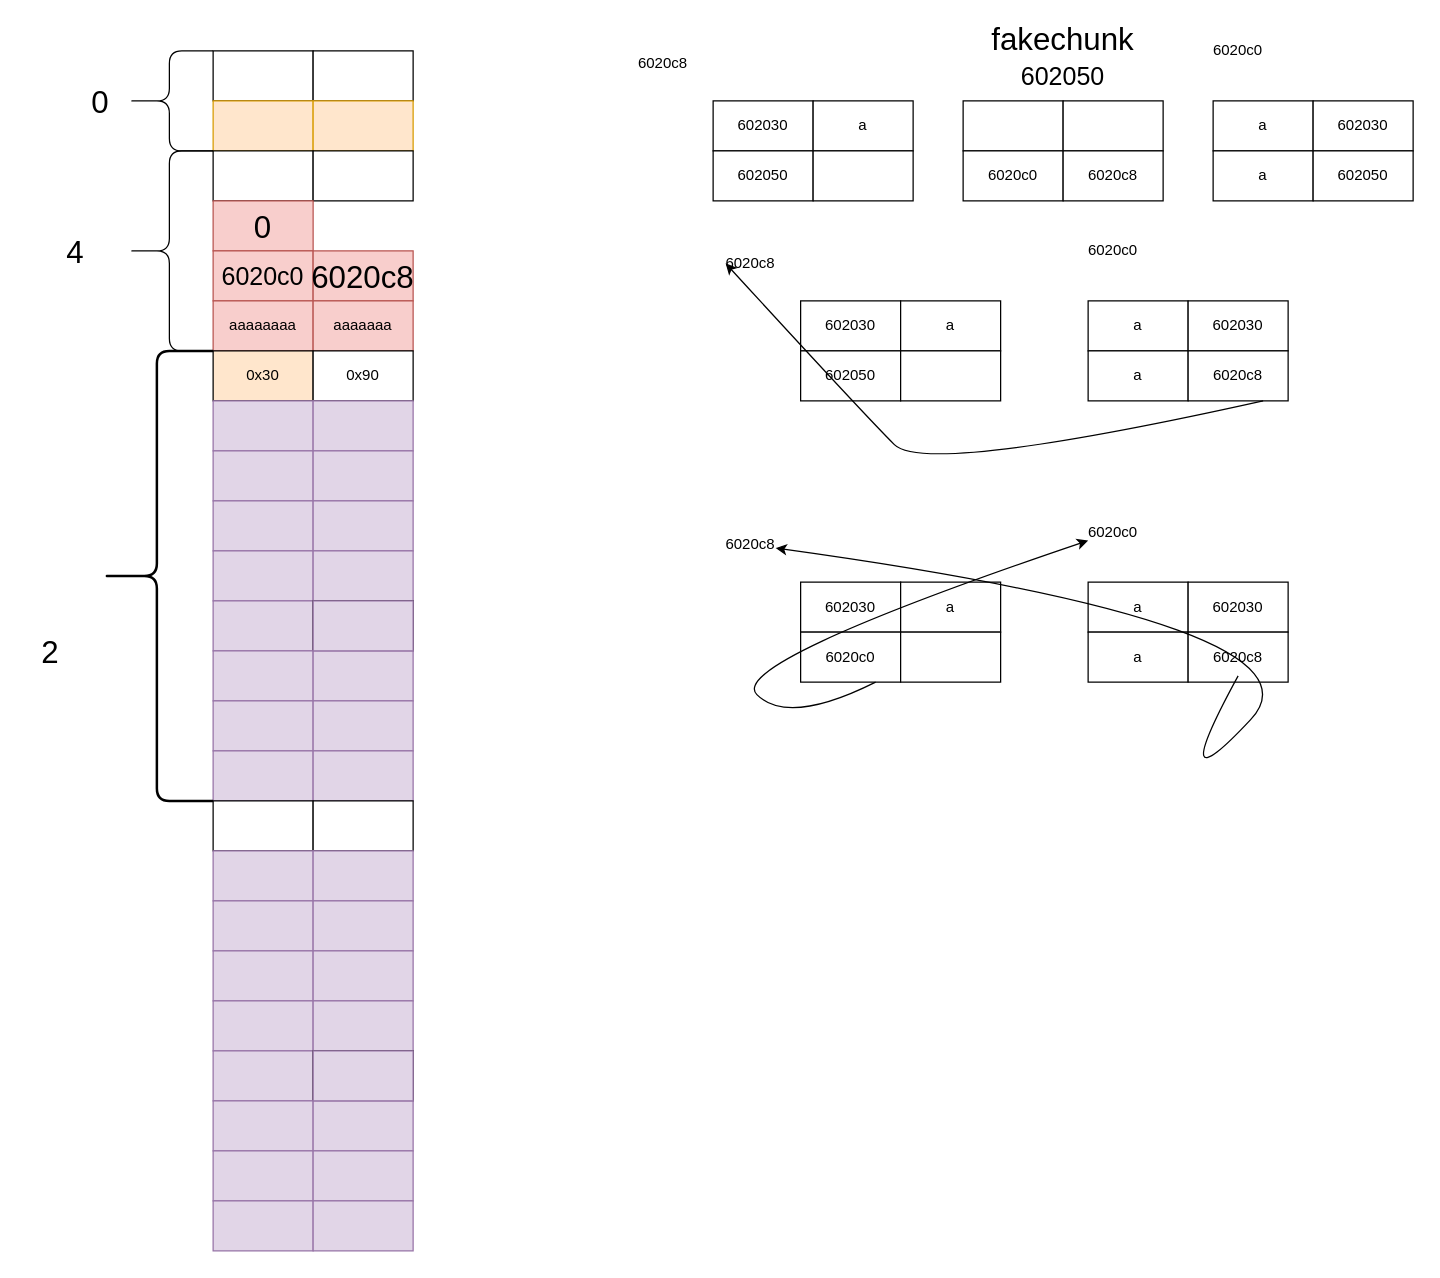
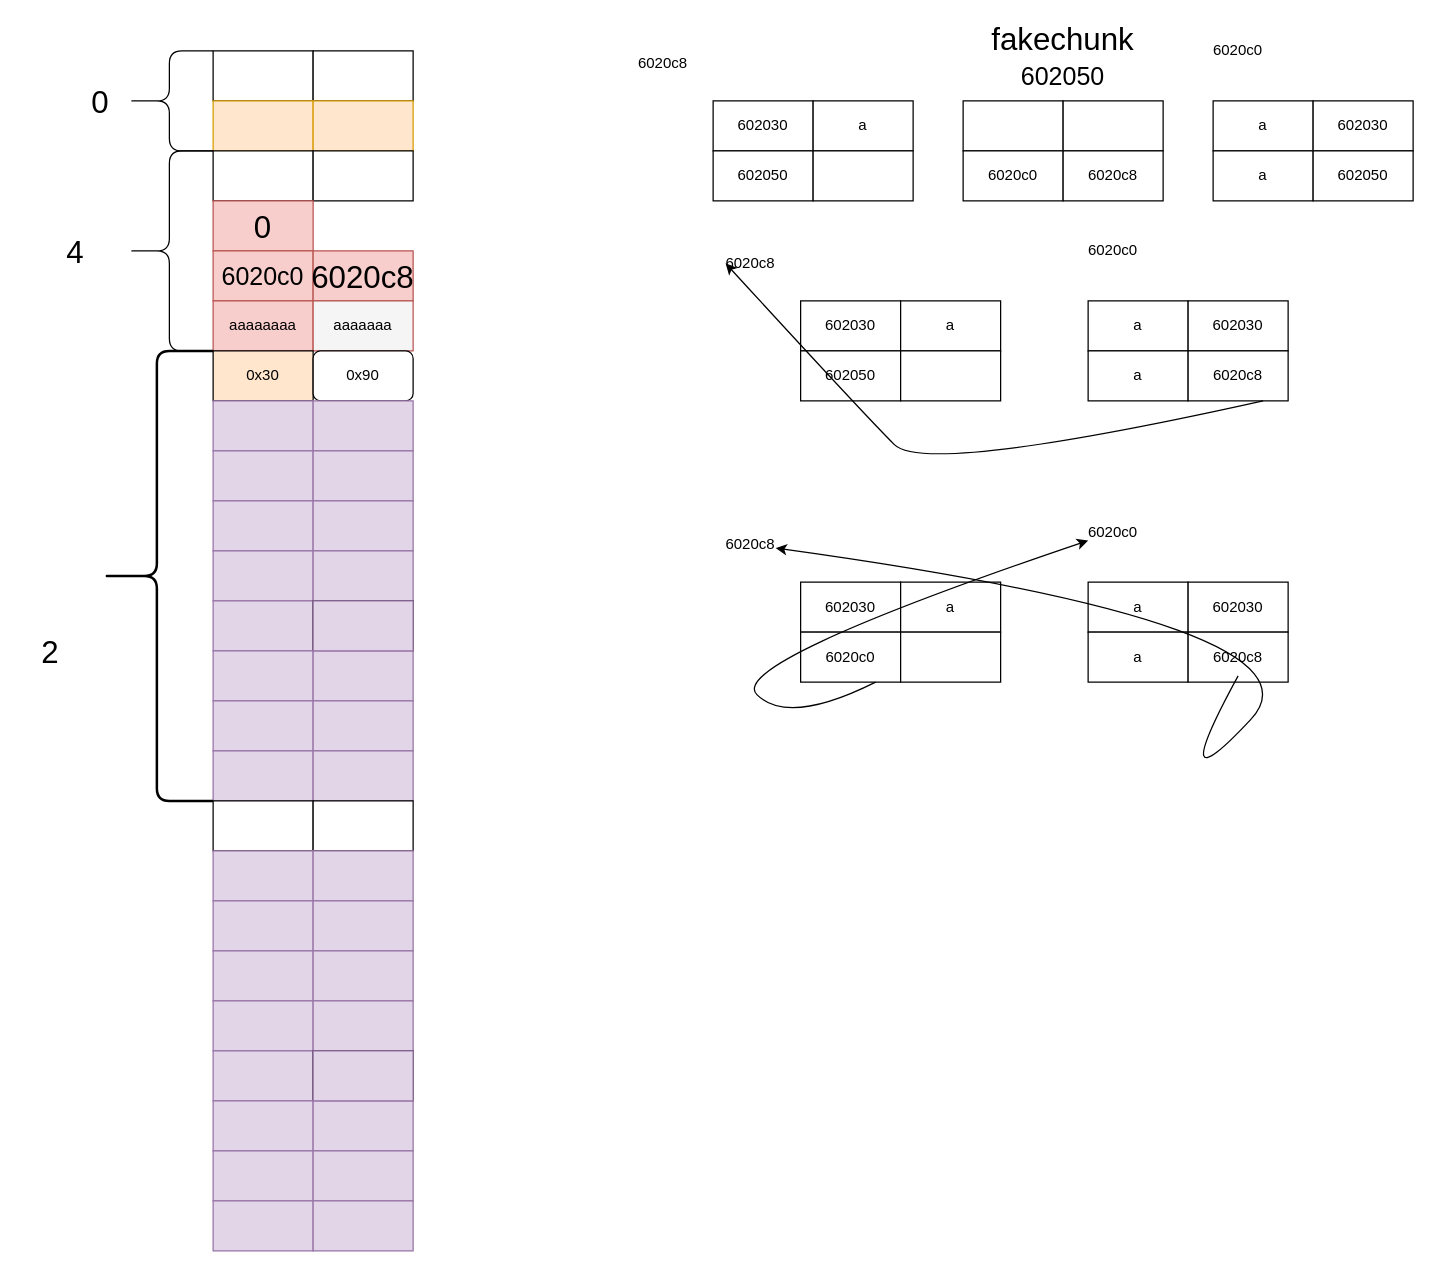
  <mxCell id="0" />
  <mxCell id="1" parent="0" />
  <mxCell id="2" value="" style="rounded=0;whiteSpace=wrap;html=1;" vertex="1" parent="1"><mxGeometry x="170" y="40" width="80" height="40" as="geometry" /></mxCell>
  <mxCell id="3" value="" style="rounded=0;whiteSpace=wrap;html=1;" vertex="1" parent="1"><mxGeometry x="250" y="40" width="80" height="40" as="geometry" /></mxCell>
  <mxCell id="4" value="" style="rounded=0;whiteSpace=wrap;html=1;fillColor=#ffe6cc;strokeColor=#d79b00;" vertex="1" parent="1"><mxGeometry x="170" y="80" width="80" height="40" as="geometry" /></mxCell>
  <mxCell id="5" value="" style="rounded=0;whiteSpace=wrap;html=1;fillColor=#ffe6cc;strokeColor=#d79b00;" vertex="1" parent="1"><mxGeometry x="250" y="80" width="80" height="40" as="geometry" /></mxCell>
  <mxCell id="6" value="" style="rounded=0;whiteSpace=wrap;html=1;" vertex="1" parent="1"><mxGeometry x="170" y="120" width="80" height="40" as="geometry" /></mxCell>
  <mxCell id="7" value="" style="rounded=0;whiteSpace=wrap;html=1;" vertex="1" parent="1"><mxGeometry x="250" y="120" width="80" height="40" as="geometry" /></mxCell>
  <mxCell id="8" value="&lt;font style=&quot;font-size: 25px&quot;&gt;0&lt;/font&gt;" style="rounded=0;whiteSpace=wrap;html=1;fillColor=#f8cecc;strokeColor=#b85450;" vertex="1" parent="1"><mxGeometry x="170" y="160" width="80" height="40" as="geometry" /></mxCell>
  <mxCell id="9" value="&lt;font style=&quot;font-size: 20px&quot;&gt;6020c0&lt;/font&gt;" style="rounded=0;whiteSpace=wrap;html=1;fillColor=#f8cecc;strokeColor=#b85450;" vertex="1" parent="1"><mxGeometry x="170" y="200" width="80" height="40" as="geometry" /></mxCell>
  <mxCell id="10" value="&lt;font style=&quot;font-size: 25px&quot;&gt;6020c8&lt;/font&gt;" style="rounded=0;whiteSpace=wrap;html=1;fillColor=#f8cecc;strokeColor=#b85450;" vertex="1" parent="1"><mxGeometry x="250" y="200" width="80" height="40" as="geometry" /></mxCell>
  <mxCell id="11" value="aaaaaaaa" style="rounded=0;whiteSpace=wrap;html=1;fillColor=#f8cecc;strokeColor=#b85450;" vertex="1" parent="1"><mxGeometry x="170" y="240" width="80" height="40" as="geometry" /></mxCell>
- <mxCell id="12" value="aaaaaaa" style="rounded=0;whiteSpace=wrap;html=1;fillColor=#f8cecc;strokeColor=#b85450;" vertex="1" parent="1"><mxGeometry x="250" y="240" width="80" height="40" as="geometry" /></mxCell>
+ <mxCell id="12" value="aaaaaaa" style="rounded=0;whiteSpace=wrap;html=1;fillColor=#f5f5f5;strokeColor=#b85450;" vertex="1" parent="1"><mxGeometry x="250" y="240" width="80" height="40" as="geometry" /></mxCell>
  <mxCell id="13" value="0x30" style="rounded=0;whiteSpace=wrap;html=1;fillColor=#ffe6cc;" vertex="1" parent="1"><mxGeometry x="170" y="280" width="80" height="40" as="geometry" /></mxCell>
- <mxCell id="14" value="0x90" style="rounded=0;whiteSpace=wrap;html=1;" vertex="1" parent="1"><mxGeometry x="250" y="280" width="80" height="40" as="geometry" /></mxCell>
+ <mxCell id="14" value="0x90" style="whiteSpace=wrap;html=1;rounded=1;" vertex="1" parent="1"><mxGeometry x="250" y="280" width="80" height="40" as="geometry" /></mxCell>
  <mxCell id="15" value="" style="rounded=0;whiteSpace=wrap;html=1;fillColor=#e1d5e7;strokeColor=#9673a6;" vertex="1" parent="1"><mxGeometry x="170" y="320" width="80" height="40" as="geometry" /></mxCell>
  <mxCell id="16" value="" style="rounded=0;whiteSpace=wrap;html=1;fillColor=#e1d5e7;strokeColor=#9673a6;" vertex="1" parent="1"><mxGeometry x="250" y="320" width="80" height="40" as="geometry" /></mxCell>
  <mxCell id="17" value="" style="rounded=0;whiteSpace=wrap;html=1;fillColor=#e1d5e7;strokeColor=#9673a6;" vertex="1" parent="1"><mxGeometry x="170" y="360" width="80" height="40" as="geometry" /></mxCell>
  <mxCell id="18" value="" style="rounded=0;whiteSpace=wrap;html=1;fillColor=#e1d5e7;strokeColor=#9673a6;" vertex="1" parent="1"><mxGeometry x="250" y="360" width="80" height="40" as="geometry" /></mxCell>
  <mxCell id="19" value="" style="rounded=0;whiteSpace=wrap;html=1;fillColor=#e1d5e7;strokeColor=#9673a6;" vertex="1" parent="1"><mxGeometry x="170" y="400" width="80" height="40" as="geometry" /></mxCell>
  <mxCell id="20" value="" style="rounded=0;whiteSpace=wrap;html=1;fillColor=#e1d5e7;strokeColor=#9673a6;" vertex="1" parent="1"><mxGeometry x="250" y="400" width="80" height="40" as="geometry" /></mxCell>
  <mxCell id="21" value="" style="rounded=0;whiteSpace=wrap;html=1;fillColor=#e1d5e7;strokeColor=#9673a6;" vertex="1" parent="1"><mxGeometry x="170" y="440" width="80" height="40" as="geometry" /></mxCell>
  <mxCell id="22" value="" style="rounded=0;whiteSpace=wrap;html=1;fillColor=#e1d5e7;strokeColor=#9673a6;" vertex="1" parent="1"><mxGeometry x="250" y="440" width="80" height="40" as="geometry" /></mxCell>
  <mxCell id="23" value="" style="rounded=0;whiteSpace=wrap;html=1;fillColor=#e1d5e7;strokeColor=#9673a6;" vertex="1" parent="1"><mxGeometry x="170" y="480" width="80" height="40" as="geometry" /></mxCell>
  <mxCell id="24" value="" style="rounded=0;whiteSpace=wrap;html=1;" vertex="1" parent="1"><mxGeometry x="250" y="480" width="80" height="40" as="geometry" /></mxCell>
  <mxCell id="25" value="" style="rounded=0;whiteSpace=wrap;html=1;fillColor=#e1d5e7;strokeColor=#9673a6;" vertex="1" parent="1"><mxGeometry x="170" y="520" width="80" height="40" as="geometry" /></mxCell>
  <mxCell id="26" value="" style="rounded=0;whiteSpace=wrap;html=1;fillColor=#e1d5e7;strokeColor=#9673a6;" vertex="1" parent="1"><mxGeometry x="250" y="520" width="80" height="40" as="geometry" /></mxCell>
  <mxCell id="27" value="" style="rounded=0;whiteSpace=wrap;html=1;fillColor=#e1d5e7;strokeColor=#9673a6;" vertex="1" parent="1"><mxGeometry x="170" y="560" width="80" height="40" as="geometry" /></mxCell>
  <mxCell id="28" value="" style="rounded=0;whiteSpace=wrap;html=1;fillColor=#e1d5e7;strokeColor=#9673a6;" vertex="1" parent="1"><mxGeometry x="250" y="560" width="80" height="40" as="geometry" /></mxCell>
  <mxCell id="29" value="" style="rounded=0;whiteSpace=wrap;html=1;fillColor=#e1d5e7;strokeColor=#9673a6;" vertex="1" parent="1"><mxGeometry x="170" y="600" width="80" height="40" as="geometry" /></mxCell>
  <mxCell id="30" value="" style="rounded=0;whiteSpace=wrap;html=1;fillColor=#e1d5e7;strokeColor=#9673a6;" vertex="1" parent="1"><mxGeometry x="250" y="600" width="80" height="40" as="geometry" /></mxCell>
  <mxCell id="31" value="" style="rounded=0;whiteSpace=wrap;html=1;" vertex="1" parent="1"><mxGeometry x="170" y="640" width="80" height="40" as="geometry" /></mxCell>
  <mxCell id="32" value="" style="rounded=0;whiteSpace=wrap;html=1;" vertex="1" parent="1"><mxGeometry x="250" y="640" width="80" height="40" as="geometry" /></mxCell>
  <mxCell id="33" value="" style="rounded=0;whiteSpace=wrap;html=1;fillColor=#e1d5e7;strokeColor=#9673a6;" vertex="1" parent="1"><mxGeometry x="250" y="480" width="80" height="40" as="geometry" /></mxCell>
  <mxCell id="34" value="" style="rounded=0;whiteSpace=wrap;html=1;fillColor=#e1d5e7;strokeColor=#9673a6;" vertex="1" parent="1"><mxGeometry x="170" y="680" width="80" height="40" as="geometry" /></mxCell>
  <mxCell id="35" value="" style="rounded=0;whiteSpace=wrap;html=1;fillColor=#e1d5e7;strokeColor=#9673a6;" vertex="1" parent="1"><mxGeometry x="250" y="680" width="80" height="40" as="geometry" /></mxCell>
  <mxCell id="36" value="" style="rounded=0;whiteSpace=wrap;html=1;fillColor=#e1d5e7;strokeColor=#9673a6;" vertex="1" parent="1"><mxGeometry x="170" y="720" width="80" height="40" as="geometry" /></mxCell>
  <mxCell id="37" value="" style="rounded=0;whiteSpace=wrap;html=1;fillColor=#e1d5e7;strokeColor=#9673a6;" vertex="1" parent="1"><mxGeometry x="250" y="720" width="80" height="40" as="geometry" /></mxCell>
  <mxCell id="38" value="" style="rounded=0;whiteSpace=wrap;html=1;fillColor=#e1d5e7;strokeColor=#9673a6;" vertex="1" parent="1"><mxGeometry x="170" y="760" width="80" height="40" as="geometry" /></mxCell>
  <mxCell id="39" value="" style="rounded=0;whiteSpace=wrap;html=1;fillColor=#e1d5e7;strokeColor=#9673a6;" vertex="1" parent="1"><mxGeometry x="250" y="760" width="80" height="40" as="geometry" /></mxCell>
  <mxCell id="40" value="" style="rounded=0;whiteSpace=wrap;html=1;fillColor=#e1d5e7;strokeColor=#9673a6;" vertex="1" parent="1"><mxGeometry x="170" y="800" width="80" height="40" as="geometry" /></mxCell>
  <mxCell id="41" value="" style="rounded=0;whiteSpace=wrap;html=1;fillColor=#e1d5e7;strokeColor=#9673a6;" vertex="1" parent="1"><mxGeometry x="250" y="800" width="80" height="40" as="geometry" /></mxCell>
  <mxCell id="42" value="" style="rounded=0;whiteSpace=wrap;html=1;fillColor=#e1d5e7;strokeColor=#9673a6;" vertex="1" parent="1"><mxGeometry x="170" y="840" width="80" height="40" as="geometry" /></mxCell>
  <mxCell id="43" value="" style="rounded=0;whiteSpace=wrap;html=1;" vertex="1" parent="1"><mxGeometry x="250" y="840" width="80" height="40" as="geometry" /></mxCell>
  <mxCell id="44" value="" style="rounded=0;whiteSpace=wrap;html=1;fillColor=#e1d5e7;strokeColor=#9673a6;" vertex="1" parent="1"><mxGeometry x="170" y="880" width="80" height="40" as="geometry" /></mxCell>
  <mxCell id="45" value="" style="rounded=0;whiteSpace=wrap;html=1;fillColor=#e1d5e7;strokeColor=#9673a6;" vertex="1" parent="1"><mxGeometry x="250" y="880" width="80" height="40" as="geometry" /></mxCell>
  <mxCell id="46" value="" style="rounded=0;whiteSpace=wrap;html=1;fillColor=#e1d5e7;strokeColor=#9673a6;" vertex="1" parent="1"><mxGeometry x="170" y="920" width="80" height="40" as="geometry" /></mxCell>
  <mxCell id="47" value="" style="rounded=0;whiteSpace=wrap;html=1;fillColor=#e1d5e7;strokeColor=#9673a6;" vertex="1" parent="1"><mxGeometry x="250" y="920" width="80" height="40" as="geometry" /></mxCell>
  <mxCell id="48" value="" style="rounded=0;whiteSpace=wrap;html=1;fillColor=#e1d5e7;strokeColor=#9673a6;" vertex="1" parent="1"><mxGeometry x="170" y="960" width="80" height="40" as="geometry" /></mxCell>
  <mxCell id="49" value="" style="rounded=0;whiteSpace=wrap;html=1;fillColor=#e1d5e7;strokeColor=#9673a6;" vertex="1" parent="1"><mxGeometry x="250" y="960" width="80" height="40" as="geometry" /></mxCell>
  <mxCell id="50" value="" style="rounded=0;whiteSpace=wrap;html=1;fillColor=#e1d5e7;strokeColor=#9673a6;" vertex="1" parent="1"><mxGeometry x="250" y="840" width="80" height="40" as="geometry" /></mxCell>
  <mxCell id="51" value="" style="shape=curlyBracket;whiteSpace=wrap;html=1;rounded=1;" vertex="1" parent="1"><mxGeometry x="100" y="40" width="70" height="80" as="geometry" /></mxCell>
  <mxCell id="52" value="" style="shape=curlyBracket;whiteSpace=wrap;html=1;rounded=1;" vertex="1" parent="1"><mxGeometry x="100" y="120" width="70" height="160" as="geometry" /></mxCell>
  <mxCell id="53" value="&lt;font style=&quot;font-size: 25px&quot;&gt;0&lt;/font&gt;" style="text;html=1;strokeColor=none;fillColor=none;align=center;verticalAlign=middle;whiteSpace=wrap;rounded=0;" vertex="1" parent="1"><mxGeometry x="60" y="70" width="40" height="20" as="geometry" /></mxCell>
  <mxCell id="54" value="&lt;font style=&quot;font-size: 25px&quot;&gt;4&lt;/font&gt;" style="text;html=1;strokeColor=none;fillColor=none;align=center;verticalAlign=middle;whiteSpace=wrap;rounded=0;strokeWidth=10;" vertex="1" parent="1"><mxGeometry x="40" y="190" width="40" height="20" as="geometry" /></mxCell>
  <mxCell id="55" value="&lt;font style=&quot;font-size: 25px&quot;&gt;2&lt;/font&gt;" style="text;html=1;strokeColor=none;fillColor=none;align=center;verticalAlign=middle;whiteSpace=wrap;rounded=0;" vertex="1" parent="1"><mxGeometry x="20" y="510" width="40" height="20" as="geometry" /></mxCell>
  <mxCell id="56" value="" style="shape=curlyBracket;whiteSpace=wrap;html=1;rounded=1;strokeWidth=2;" vertex="1" parent="1"><mxGeometry x="80" y="280" width="90" height="360" as="geometry" /></mxCell>
  <mxCell id="57" value="602030" style="rounded=0;whiteSpace=wrap;html=1;" vertex="1" parent="1"><mxGeometry x="570" y="80" width="80" height="40" as="geometry" /></mxCell>
  <mxCell id="58" value="a" style="rounded=0;whiteSpace=wrap;html=1;" vertex="1" parent="1"><mxGeometry x="650" y="80" width="80" height="40" as="geometry" /></mxCell>
  <mxCell id="59" value="602050" style="rounded=0;whiteSpace=wrap;html=1;" vertex="1" parent="1"><mxGeometry x="570" y="120" width="80" height="40" as="geometry" /></mxCell>
  <mxCell id="60" value="" style="rounded=0;whiteSpace=wrap;html=1;" vertex="1" parent="1"><mxGeometry x="650" y="120" width="80" height="40" as="geometry" /></mxCell>
  <mxCell id="61" value="" style="rounded=0;whiteSpace=wrap;html=1;" vertex="1" parent="1"><mxGeometry x="770" y="80" width="80" height="40" as="geometry" /></mxCell>
  <mxCell id="62" value="" style="rounded=0;whiteSpace=wrap;html=1;" vertex="1" parent="1"><mxGeometry x="850" y="80" width="80" height="40" as="geometry" /></mxCell>
  <mxCell id="63" value="6020c0" style="rounded=0;whiteSpace=wrap;html=1;" vertex="1" parent="1"><mxGeometry x="770" y="120" width="80" height="40" as="geometry" /></mxCell>
  <mxCell id="64" value="6020c8" style="rounded=0;whiteSpace=wrap;html=1;" vertex="1" parent="1"><mxGeometry x="850" y="120" width="80" height="40" as="geometry" /></mxCell>
  <mxCell id="65" value="a" style="rounded=0;whiteSpace=wrap;html=1;" vertex="1" parent="1"><mxGeometry x="970" y="80" width="80" height="40" as="geometry" /></mxCell>
  <mxCell id="66" value="602030" style="rounded=0;whiteSpace=wrap;html=1;" vertex="1" parent="1"><mxGeometry x="1050" y="80" width="80" height="40" as="geometry" /></mxCell>
  <mxCell id="67" value="a" style="rounded=0;whiteSpace=wrap;html=1;" vertex="1" parent="1"><mxGeometry x="970" y="120" width="80" height="40" as="geometry" /></mxCell>
  <mxCell id="68" value="602050" style="rounded=0;whiteSpace=wrap;html=1;" vertex="1" parent="1"><mxGeometry x="1050" y="120" width="80" height="40" as="geometry" /></mxCell>
  <mxCell id="69" value="6020c8" style="text;html=1;strokeColor=none;fillColor=none;align=center;verticalAlign=middle;whiteSpace=wrap;rounded=0;" vertex="1" parent="1"><mxGeometry x="510" y="40" width="40" height="20" as="geometry" /></mxCell>
  <mxCell id="70" value="6020c0" style="text;html=1;strokeColor=none;fillColor=none;align=center;verticalAlign=middle;whiteSpace=wrap;rounded=0;" vertex="1" parent="1"><mxGeometry x="970" y="30" width="40" height="20" as="geometry" /></mxCell>
  <mxCell id="71" value="602030" style="rounded=0;whiteSpace=wrap;html=1;" vertex="1" parent="1"><mxGeometry x="640" y="240" width="80" height="40" as="geometry" /></mxCell>
  <mxCell id="72" value="a" style="rounded=0;whiteSpace=wrap;html=1;" vertex="1" parent="1"><mxGeometry x="720" y="240" width="80" height="40" as="geometry" /></mxCell>
  <mxCell id="73" value="602050" style="rounded=0;whiteSpace=wrap;html=1;" vertex="1" parent="1"><mxGeometry x="640" y="280" width="80" height="40" as="geometry" /></mxCell>
  <mxCell id="74" value="" style="rounded=0;whiteSpace=wrap;html=1;" vertex="1" parent="1"><mxGeometry x="720" y="280" width="80" height="40" as="geometry" /></mxCell>
  <mxCell id="75" value="a" style="rounded=0;whiteSpace=wrap;html=1;" vertex="1" parent="1"><mxGeometry x="870" y="240" width="80" height="40" as="geometry" /></mxCell>
  <mxCell id="76" value="602030" style="rounded=0;whiteSpace=wrap;html=1;" vertex="1" parent="1"><mxGeometry x="950" y="240" width="80" height="40" as="geometry" /></mxCell>
  <mxCell id="77" value="a" style="rounded=0;whiteSpace=wrap;html=1;" vertex="1" parent="1"><mxGeometry x="870" y="280" width="80" height="40" as="geometry" /></mxCell>
  <mxCell id="78" value="6020c8" style="rounded=0;whiteSpace=wrap;html=1;" vertex="1" parent="1"><mxGeometry x="950" y="280" width="80" height="40" as="geometry" /></mxCell>
  <mxCell id="79" value="6020c8" style="text;html=1;strokeColor=none;fillColor=none;align=center;verticalAlign=middle;whiteSpace=wrap;rounded=0;" vertex="1" parent="1"><mxGeometry x="580" y="200" width="40" height="20" as="geometry" /></mxCell>
  <mxCell id="80" value="6020c0" style="text;html=1;strokeColor=none;fillColor=none;align=center;verticalAlign=middle;whiteSpace=wrap;rounded=0;" vertex="1" parent="1"><mxGeometry x="870" y="190" width="40" height="20" as="geometry" /></mxCell>
  <mxCell id="81" value="602030" style="rounded=0;whiteSpace=wrap;html=1;" vertex="1" parent="1"><mxGeometry x="640" y="465" width="80" height="40" as="geometry" /></mxCell>
  <mxCell id="82" value="a" style="rounded=0;whiteSpace=wrap;html=1;" vertex="1" parent="1"><mxGeometry x="720" y="465" width="80" height="40" as="geometry" /></mxCell>
  <mxCell id="83" value="6020c0" style="rounded=0;whiteSpace=wrap;html=1;" vertex="1" parent="1"><mxGeometry x="640" y="505" width="80" height="40" as="geometry" /></mxCell>
  <mxCell id="84" value="" style="rounded=0;whiteSpace=wrap;html=1;" vertex="1" parent="1"><mxGeometry x="720" y="505" width="80" height="40" as="geometry" /></mxCell>
  <mxCell id="85" value="a" style="rounded=0;whiteSpace=wrap;html=1;" vertex="1" parent="1"><mxGeometry x="870" y="465" width="80" height="40" as="geometry" /></mxCell>
  <mxCell id="86" value="602030" style="rounded=0;whiteSpace=wrap;html=1;" vertex="1" parent="1"><mxGeometry x="950" y="465" width="80" height="40" as="geometry" /></mxCell>
  <mxCell id="87" value="a" style="rounded=0;whiteSpace=wrap;html=1;" vertex="1" parent="1"><mxGeometry x="870" y="505" width="80" height="40" as="geometry" /></mxCell>
  <mxCell id="88" value="6020c8" style="rounded=0;whiteSpace=wrap;html=1;" vertex="1" parent="1"><mxGeometry x="950" y="505" width="80" height="40" as="geometry" /></mxCell>
  <mxCell id="89" value="6020c8" style="text;html=1;strokeColor=none;fillColor=none;align=center;verticalAlign=middle;whiteSpace=wrap;rounded=0;" vertex="1" parent="1"><mxGeometry x="580" y="425" width="40" height="20" as="geometry" /></mxCell>
  <mxCell id="90" value="6020c0" style="text;html=1;strokeColor=none;fillColor=none;align=center;verticalAlign=middle;whiteSpace=wrap;rounded=0;" vertex="1" parent="1"><mxGeometry x="870" y="415" width="40" height="20" as="geometry" /></mxCell>
  <mxCell id="91" value="" style="curved=1;endArrow=classic;html=1;exitX=0.75;exitY=1;exitDx=0;exitDy=0;" edge="1" parent="1" source="83" target="90"><mxGeometry width="50" height="50" relative="1" as="geometry"><mxPoint x="580" y="580" as="sourcePoint" /><mxPoint x="630" y="530" as="targetPoint" /><Array as="points"><mxPoint x="630" y="580" /><mxPoint x="580" y="530" /></Array></mxGeometry></mxCell>
  <mxCell id="92" value="" style="curved=1;endArrow=classic;html=1;exitX=0.5;exitY=0.875;exitDx=0;exitDy=0;exitPerimeter=0;" edge="1" parent="1" source="88" target="89"><mxGeometry width="50" height="50" relative="1" as="geometry"><mxPoint x="990" y="550" as="sourcePoint" /><mxPoint x="1120" y="500" as="targetPoint" /><Array as="points"><mxPoint x="930" y="650" /><mxPoint x="1070" y="500" /></Array></mxGeometry></mxCell>
  <mxCell id="93" value="" style="curved=1;endArrow=classic;html=1;exitX=0.75;exitY=1;exitDx=0;exitDy=0;entryX=0;entryY=0.5;entryDx=0;entryDy=0;" edge="1" parent="1" source="78" target="79"><mxGeometry width="50" height="50" relative="1" as="geometry"><mxPoint x="690" y="380" as="sourcePoint" /><mxPoint x="740" y="330" as="targetPoint" /><Array as="points"><mxPoint x="740" y="380" /><mxPoint x="690" y="330" /></Array></mxGeometry></mxCell>
  <mxCell id="94" value="&lt;font style=&quot;font-size: 25px&quot;&gt;fakechunk&lt;/font&gt;" style="text;html=1;strokeColor=none;fillColor=none;align=center;verticalAlign=middle;whiteSpace=wrap;rounded=0;" vertex="1" parent="1"><mxGeometry x="830" y="20" width="40" height="20" as="geometry" /></mxCell>
  <mxCell id="95" value="&lt;font style=&quot;font-size: 20px&quot;&gt;602050&lt;/font&gt;" style="text;html=1;strokeColor=none;fillColor=none;align=center;verticalAlign=middle;whiteSpace=wrap;rounded=0;" vertex="1" parent="1"><mxGeometry x="830" y="50" width="40" height="20" as="geometry" /></mxCell>
